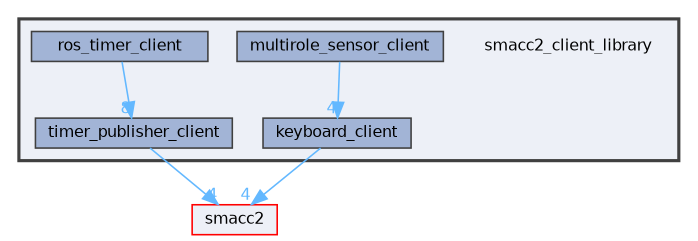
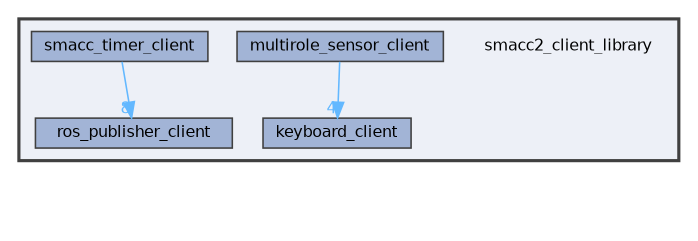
  digraph {
    compound=true
    node [fontname=Helvetica fontsize=10 shape=box color=grey25 fillcolor="#a2b4d6" style=filled]
    edge [color=steelblue1 fontcolor=steelblue1 fontname=Helvetica fontsize=10 headlabel=4 labeldistance=1.5 labelfontname=Helvetica labelfontsize=10]
    n1 [height=0.2 label=smacc2_client_library shape=plaintext width=0.4 color="" fillcolor="" style=""]
    n2 [height=0.2 label=keyboard_client width=0.4]
    n3 [height=0.2 label=multirole_sensor_client width=0.4]
-   n4 [height=0.2 label=timer_publisher_client width=0.4]
-   n5 [height=0.2 label=ros_timer_client width=0.4]
-   n6 [color=red fillcolor="#edf0f7" height=0.2 label=smacc2 width=0.4]
+   n4 [height=0.2 label=ros_publisher_client width=0.4]
+   n5 [height=0.2 label=smacc_timer_client width=0.4]
    subgraph cluster_1 {
      bgcolor="#edf0f7"
      fontname=Helvetica
      fontsize=10
      pencolor=grey25
      style="filled,bold"
      n1
      n2
      n3
      n4
      n5
    }
-   n2 -> n6
    n3 -> n2
-   n4 -> n6
    n5 -> n4 [headlabel=8]
  }
